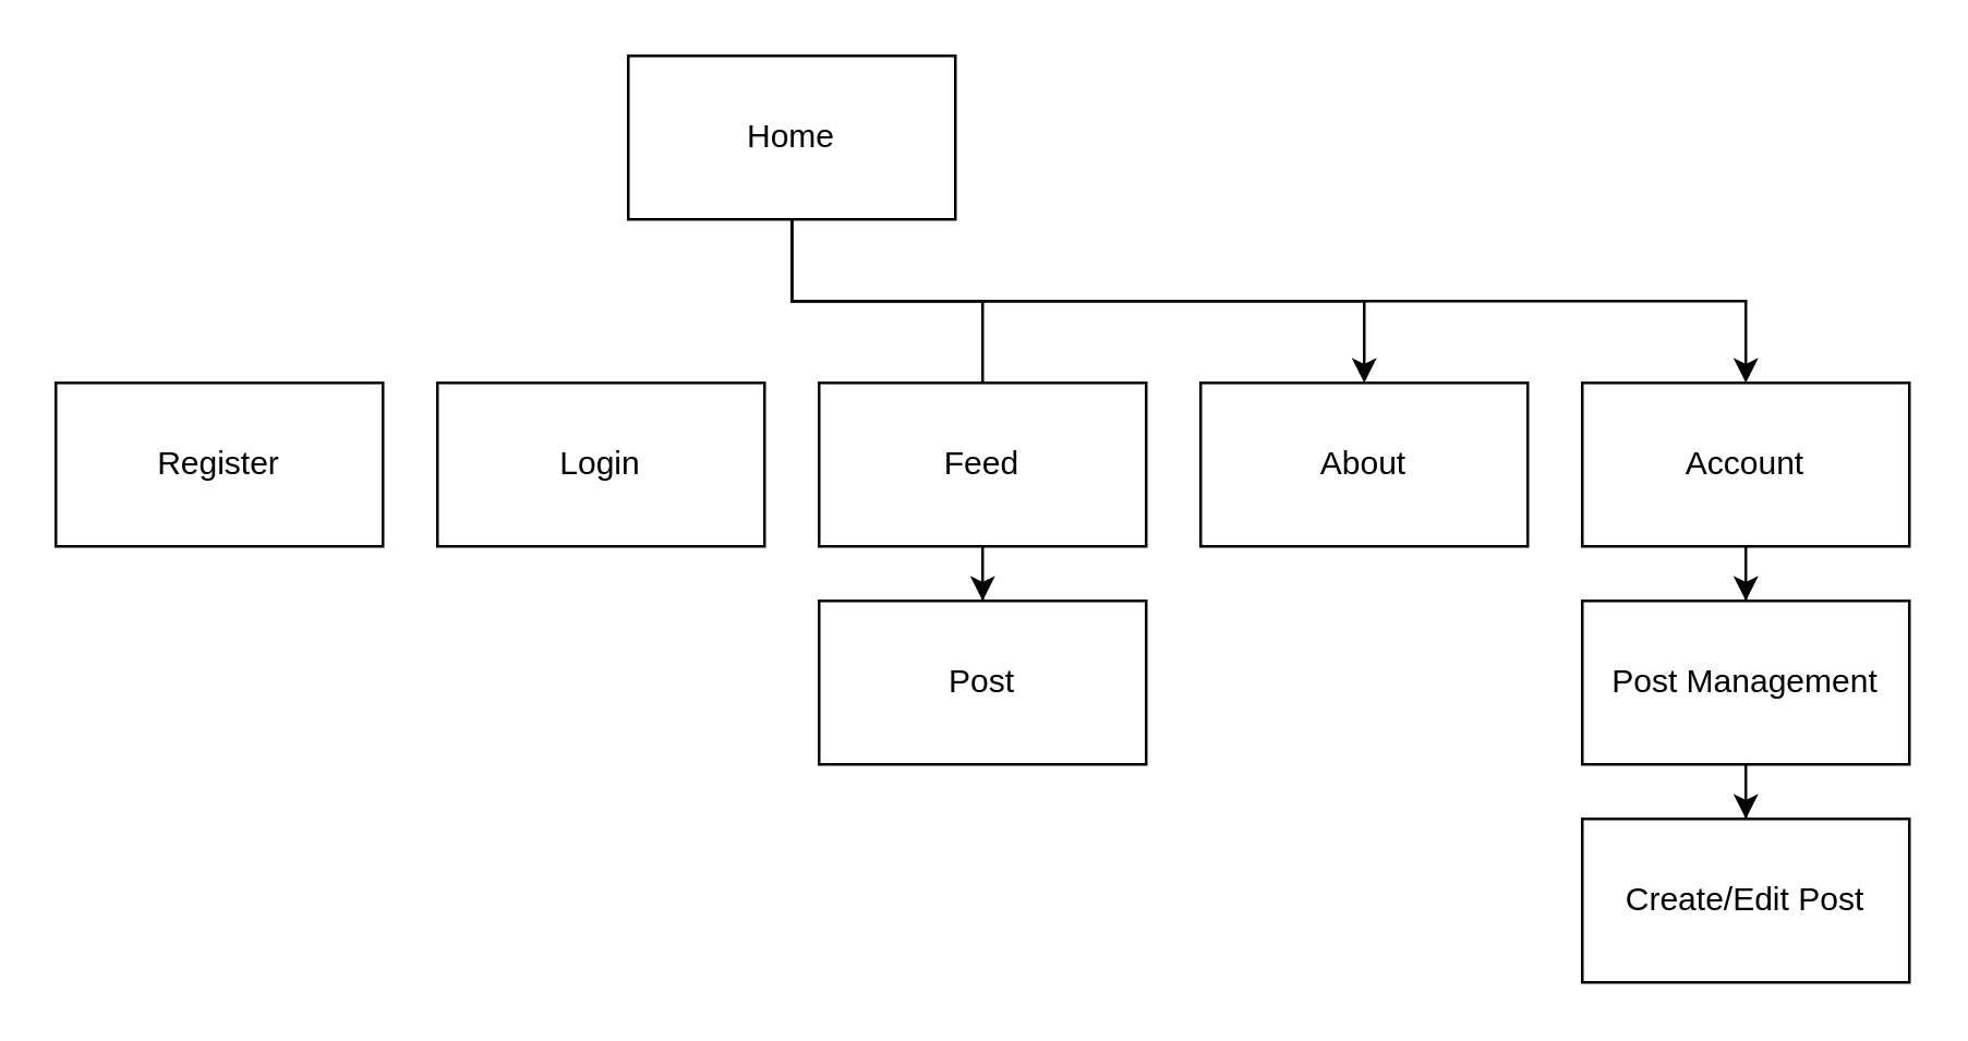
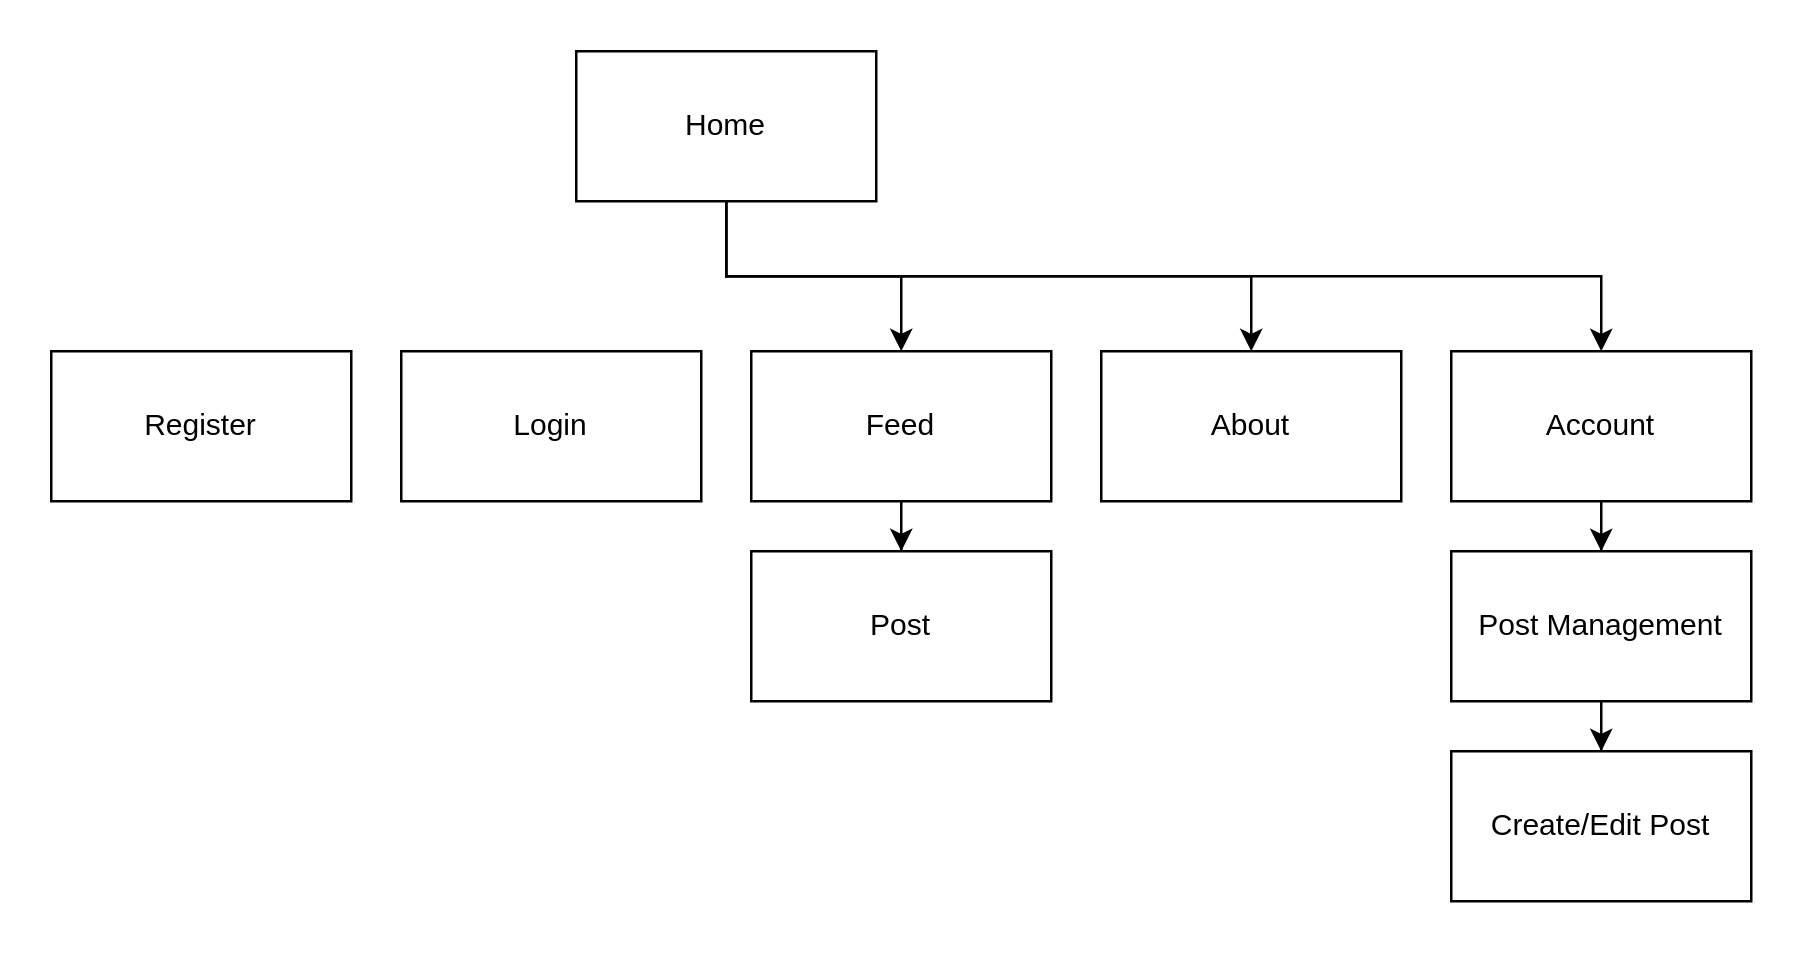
  <mxCell id="0" />
  <mxCell id="1" parent="0" />
- <mxCell id="2" value="" style="edgeStyle=orthogonalEdgeStyle;rounded=0;orthogonalLoop=1;jettySize=auto;html=1;endArrow=none;" edge="1" parent="1" source="5" target="9"><mxGeometry relative="1" as="geometry" /></mxCell>
+ <mxCell id="2" value="" style="edgeStyle=orthogonalEdgeStyle;rounded=0;orthogonalLoop=1;jettySize=auto;html=1;" edge="1" parent="1" source="5" target="9"><mxGeometry relative="1" as="geometry" /></mxCell>
  <mxCell id="3" value="" style="edgeStyle=orthogonalEdgeStyle;rounded=0;orthogonalLoop=1;jettySize=auto;html=1;" edge="1" parent="1" source="5" target="10"><mxGeometry relative="1" as="geometry"><Array as="points"><mxPoint x="290" y="110" /><mxPoint x="500" y="110" /></Array></mxGeometry></mxCell>
  <mxCell id="4" value="" style="edgeStyle=orthogonalEdgeStyle;rounded=0;orthogonalLoop=1;jettySize=auto;html=1;" edge="1" parent="1" source="5" target="12"><mxGeometry relative="1" as="geometry"><Array as="points"><mxPoint x="290" y="110" /><mxPoint x="640" y="110" /></Array></mxGeometry></mxCell>
  <mxCell id="5" value="Home" style="rounded=0;whiteSpace=wrap;html=1;" vertex="1" parent="1"><mxGeometry x="230" y="20" width="120" height="60" as="geometry" /></mxCell>
  <mxCell id="6" value="Register" style="rounded=0;whiteSpace=wrap;html=1;" vertex="1" parent="1"><mxGeometry x="20" y="140" width="120" height="60" as="geometry" /></mxCell>
  <mxCell id="7" value="Login" style="rounded=0;whiteSpace=wrap;html=1;" vertex="1" parent="1"><mxGeometry x="160" y="140" width="120" height="60" as="geometry" /></mxCell>
  <mxCell id="8" value="" style="edgeStyle=orthogonalEdgeStyle;rounded=0;orthogonalLoop=1;jettySize=auto;html=1;" edge="1" parent="1" source="9" target="16"><mxGeometry relative="1" as="geometry" /></mxCell>
  <mxCell id="9" value="Feed" style="rounded=0;whiteSpace=wrap;html=1;" vertex="1" parent="1"><mxGeometry x="300" y="140" width="120" height="60" as="geometry" /></mxCell>
  <mxCell id="10" value="About" style="rounded=0;whiteSpace=wrap;html=1;" vertex="1" parent="1"><mxGeometry x="440" y="140" width="120" height="60" as="geometry" /></mxCell>
  <mxCell id="11" value="" style="edgeStyle=orthogonalEdgeStyle;rounded=0;orthogonalLoop=1;jettySize=auto;html=1;" edge="1" parent="1" source="12" target="14"><mxGeometry relative="1" as="geometry" /></mxCell>
  <mxCell id="12" value="Account" style="rounded=0;whiteSpace=wrap;html=1;" vertex="1" parent="1"><mxGeometry x="580" y="140" width="120" height="60" as="geometry" /></mxCell>
  <mxCell id="13" value="" style="edgeStyle=orthogonalEdgeStyle;rounded=0;orthogonalLoop=1;jettySize=auto;html=1;" edge="1" parent="1" source="14" target="15"><mxGeometry relative="1" as="geometry" /></mxCell>
  <mxCell id="14" value="Post Management" style="rounded=0;whiteSpace=wrap;html=1;" vertex="1" parent="1"><mxGeometry x="580" y="220" width="120" height="60" as="geometry" /></mxCell>
  <mxCell id="15" value="Create/Edit Post" style="rounded=0;whiteSpace=wrap;html=1;" vertex="1" parent="1"><mxGeometry x="580" y="300" width="120" height="60" as="geometry" /></mxCell>
  <mxCell id="16" value="Post" style="rounded=0;whiteSpace=wrap;html=1;" vertex="1" parent="1"><mxGeometry x="300" y="220" width="120" height="60" as="geometry" /></mxCell>
